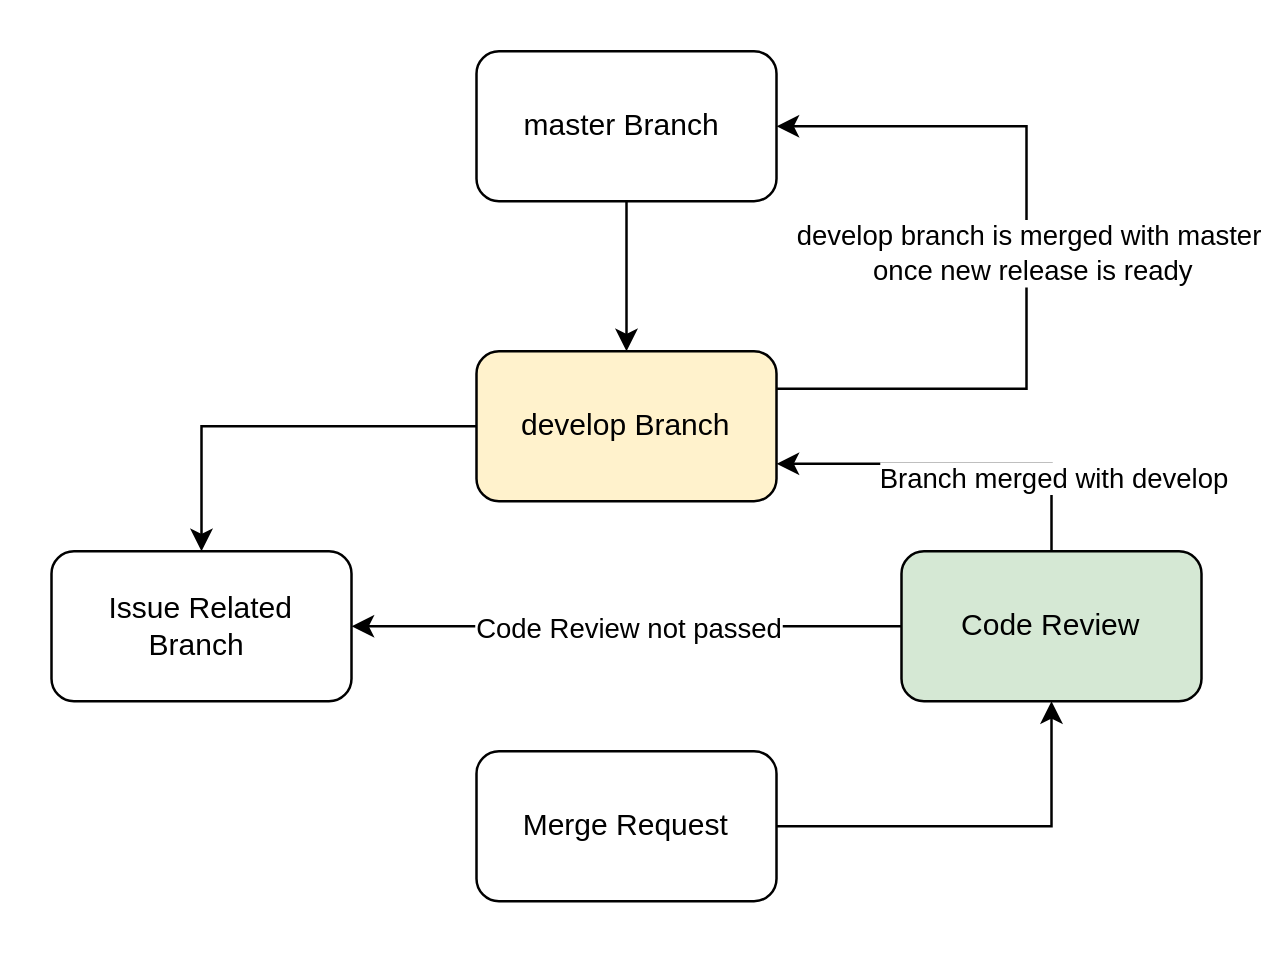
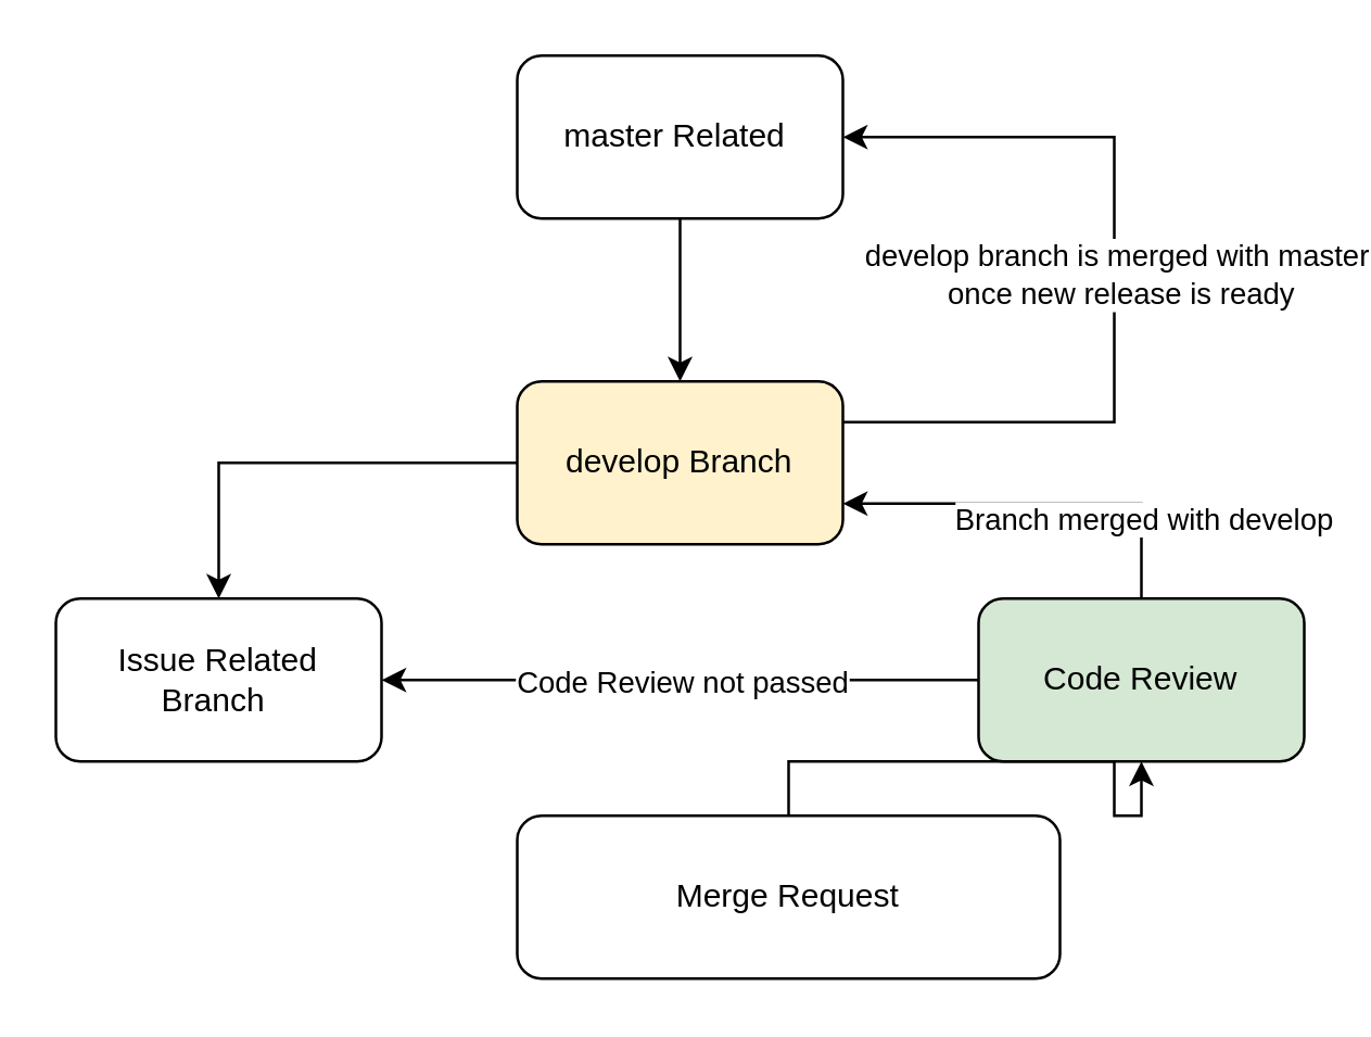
  <mxCell id="0" />
  <mxCell id="1" parent="0" />
  <mxCell id="2" style="edgeStyle=orthogonalEdgeStyle;rounded=0;orthogonalLoop=1;jettySize=auto;html=1;entryX=0.5;entryY=0;entryDx=0;entryDy=0;" edge="1" parent="1" source="3" target="7"><mxGeometry relative="1" as="geometry" /></mxCell>
- <mxCell id="3" value="master Branch&amp;nbsp;" style="rounded=1;whiteSpace=wrap;html=1;" vertex="1" parent="1"><mxGeometry x="190" y="20" width="120" height="60" as="geometry" /></mxCell>
+ <mxCell id="3" value="master Related&amp;nbsp;" style="rounded=1;whiteSpace=wrap;html=1;" vertex="1" parent="1"><mxGeometry x="190" y="20" width="120" height="60" as="geometry" /></mxCell>
  <mxCell id="4" style="edgeStyle=orthogonalEdgeStyle;rounded=0;orthogonalLoop=1;jettySize=auto;html=1;entryX=0.5;entryY=0;entryDx=0;entryDy=0;" edge="1" parent="1" source="7" target="8"><mxGeometry relative="1" as="geometry" /></mxCell>
  <mxCell id="5" style="edgeStyle=orthogonalEdgeStyle;rounded=0;orthogonalLoop=1;jettySize=auto;html=1;entryX=1;entryY=0.5;entryDx=0;entryDy=0;exitX=1;exitY=0.25;exitDx=0;exitDy=0;" edge="1" parent="1" source="7" target="3"><mxGeometry relative="1" as="geometry"><Array as="points"><mxPoint x="410" y="155" /><mxPoint x="410" y="50" /></Array></mxGeometry></mxCell>
  <mxCell id="6" value="develop branch is merged with master&lt;br&gt;&amp;nbsp;once new release is ready" style="edgeLabel;html=1;align=center;verticalAlign=middle;resizable=0;points=[];" vertex="1" connectable="0" parent="5"><mxGeometry x="0.089" relative="1" as="geometry"><mxPoint y="11" as="offset" /></mxGeometry></mxCell>
  <mxCell id="7" value="develop Branch" style="rounded=1;whiteSpace=wrap;html=1;fillColor=#fff2cc;" vertex="1" parent="1"><mxGeometry x="190" y="140" width="120" height="60" as="geometry" /></mxCell>
  <mxCell id="8" value="Issue Related Branch&amp;nbsp;" style="rounded=1;whiteSpace=wrap;html=1;" vertex="1" parent="1"><mxGeometry x="20" y="220" width="120" height="60" as="geometry" /></mxCell>
  <mxCell id="9" style="edgeStyle=orthogonalEdgeStyle;rounded=0;orthogonalLoop=1;jettySize=auto;html=1;entryX=0.5;entryY=1;entryDx=0;entryDy=0;" edge="1" parent="1" source="10" target="15"><mxGeometry relative="1" as="geometry" /></mxCell>
- <mxCell id="10" value="Merge Request" style="rounded=1;whiteSpace=wrap;html=1;" vertex="1" parent="1"><mxGeometry x="190" y="300" width="120" height="60" as="geometry" /></mxCell>
+ <mxCell id="10" value="Merge Request" style="rounded=1;whiteSpace=wrap;html=1;" vertex="1" parent="1"><mxGeometry x="190" y="300" width="200" height="60" as="geometry" /></mxCell>
  <mxCell id="11" style="edgeStyle=orthogonalEdgeStyle;rounded=0;orthogonalLoop=1;jettySize=auto;html=1;entryX=1;entryY=0.5;entryDx=0;entryDy=0;" edge="1" parent="1" source="15" target="8"><mxGeometry relative="1" as="geometry" /></mxCell>
  <mxCell id="12" value="Code Review not passed" style="edgeLabel;html=1;align=center;verticalAlign=middle;resizable=0;points=[];" vertex="1" connectable="0" parent="11"><mxGeometry x="0.336" relative="1" as="geometry"><mxPoint x="37" as="offset" /></mxGeometry></mxCell>
  <mxCell id="13" style="edgeStyle=orthogonalEdgeStyle;rounded=0;orthogonalLoop=1;jettySize=auto;html=1;entryX=1;entryY=0.75;entryDx=0;entryDy=0;" edge="1" parent="1" source="15" target="7"><mxGeometry relative="1" as="geometry"><mxPoint x="340" y="167" as="targetPoint" /><Array as="points"><mxPoint x="420" y="185" /></Array></mxGeometry></mxCell>
  <mxCell id="14" value="Branch merged with develop" style="edgeLabel;html=1;align=center;verticalAlign=middle;resizable=0;points=[];" vertex="1" connectable="0" parent="13"><mxGeometry x="-0.158" y="-1" relative="1" as="geometry"><mxPoint x="26" y="6" as="offset" /></mxGeometry></mxCell>
  <mxCell id="15" value="Code Review" style="rounded=1;whiteSpace=wrap;html=1;fillColor=#d5e8d4;" vertex="1" parent="1"><mxGeometry x="360" y="220" width="120" height="60" as="geometry" /></mxCell>
